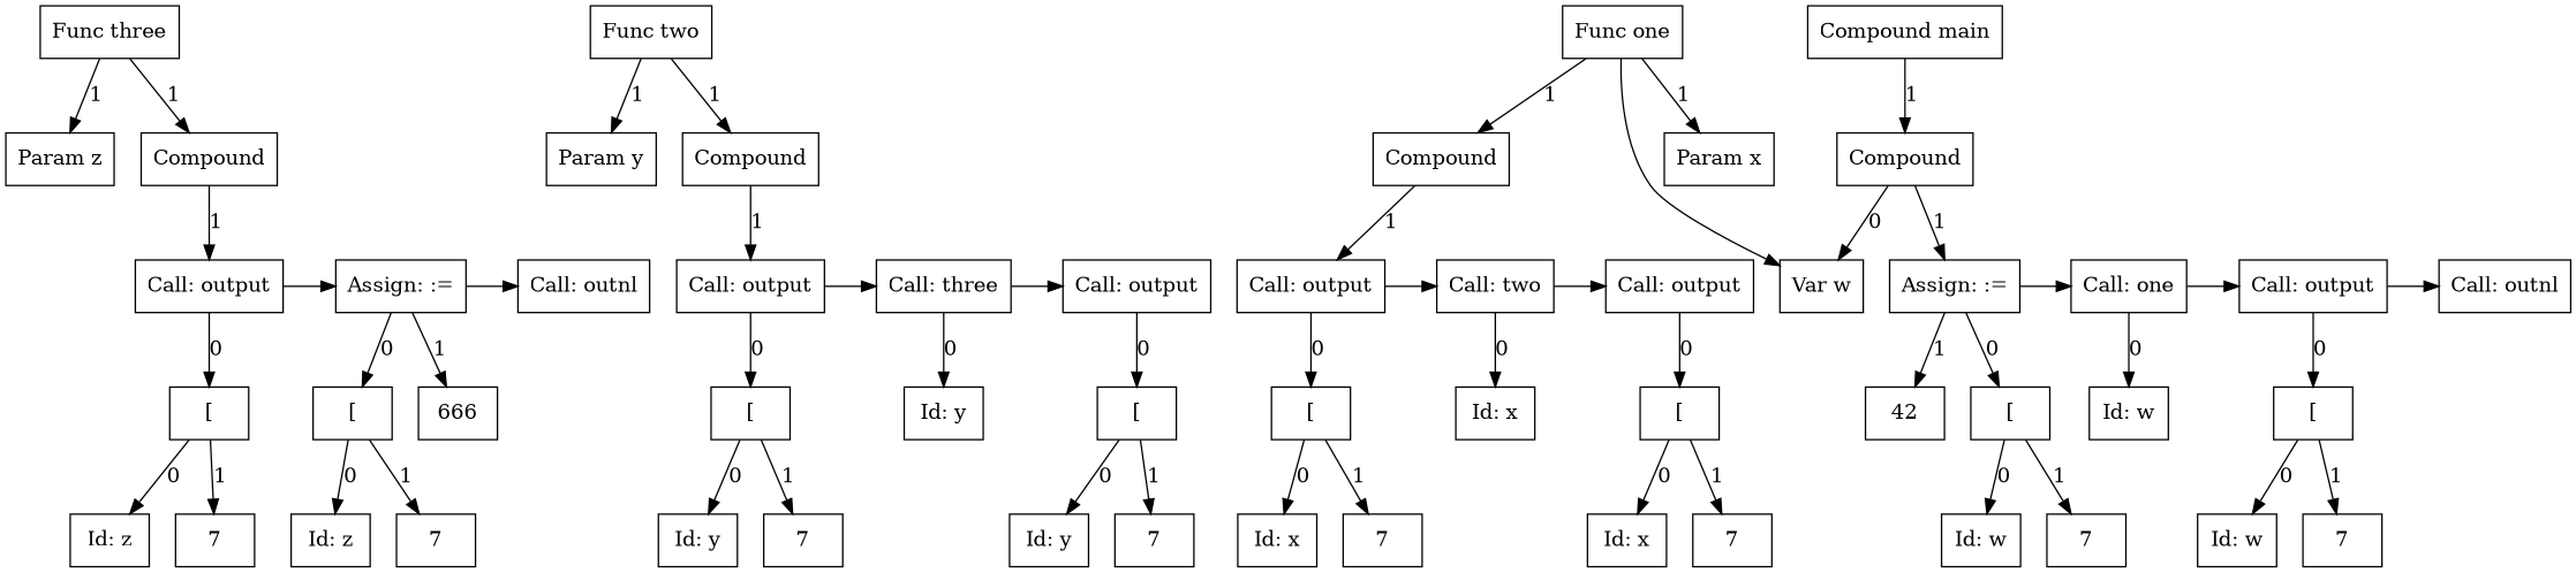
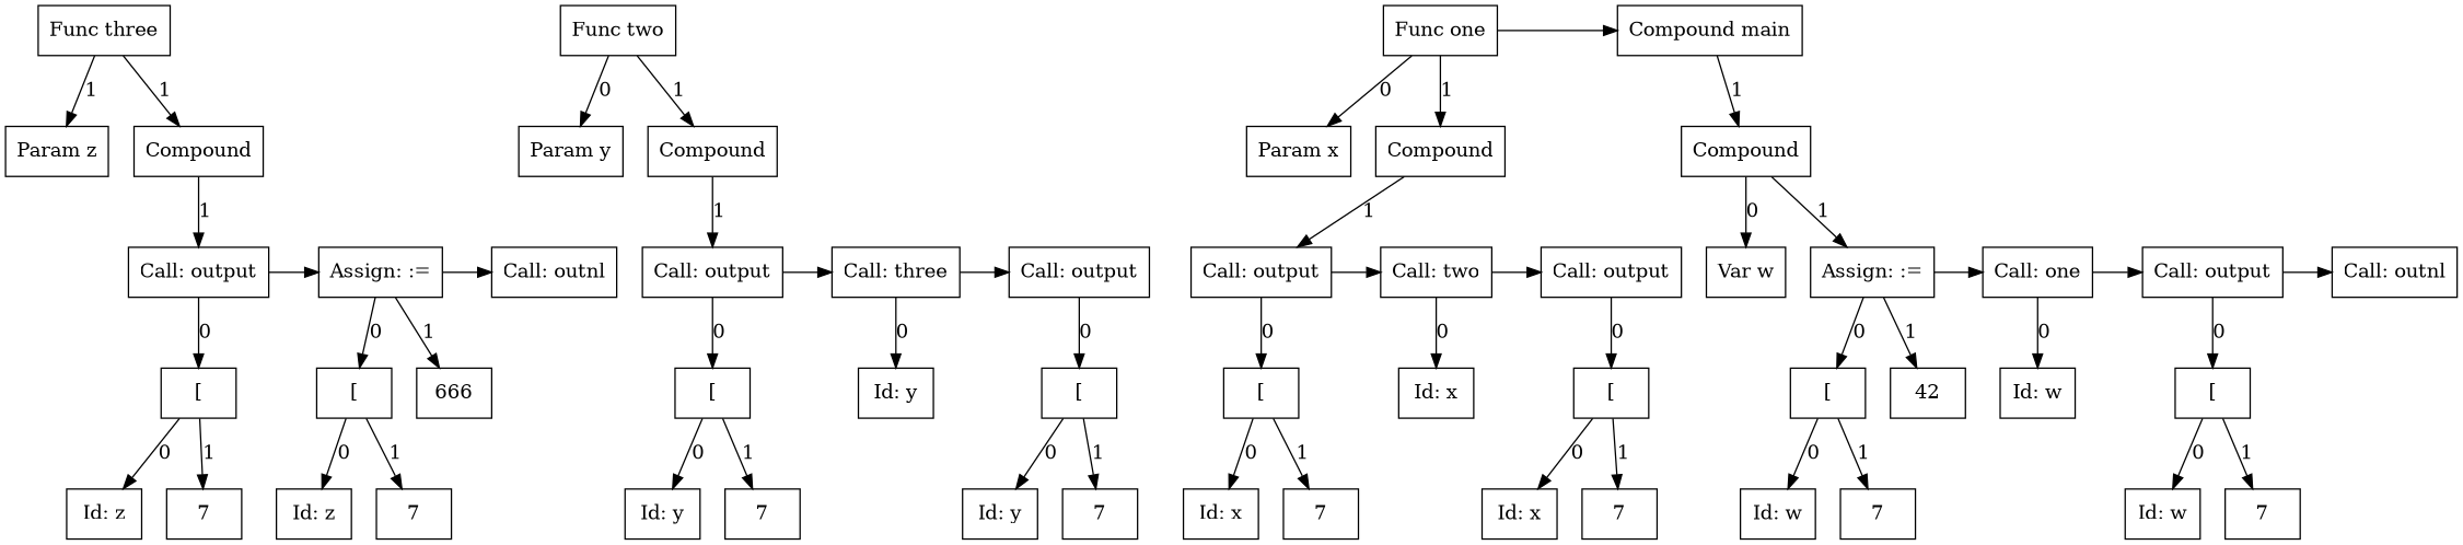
  digraph {
    node [shape=box]
    n1 [label="Param z"]
    n2 [label=Compound]
    n3 [label="Func three"]
    n4 [label="Call: output"]
    n5 [label="["]
    n6 [label="Id: z"]
    n7 [label=7]
    n8 [label="Assign: :="]
    n9 [label="Call: outnl"]
    n10 [label="["]
    n11 [label=666]
    n12 [label="Id: z"]
    n13 [label=7]
    n14 [label="Func two"]
    n15 [label="Func one"]
    n16 [label="Compound main"]
    n17 [label="Param y"]
    n18 [label=Compound]
    n19 [label="Call: output"]
    n20 [label="["]
    n21 [label="Call: output"]
    n22 [label="Param x"]
    n23 [label=Compound]
    n24 [label="Id: y"]
    n25 [label=7]
    n26 [label="Call: three"]
    n27 [label="Call: output"]
    n28 [label="Id: y"]
    n29 [label="["]
    n30 [label="Id: y"]
    n31 [label=7]
    n32 [label="["]
    n33 [label="Id: x"]
    n34 [label=7]
    n35 [label="Call: two"]
    n36 [label="Call: output"]
    n37 [label="Id: x"]
    n38 [label="Id: x"]
    n39 [label=7]
    n40 [label="["]
    n41 [label="["]
    n42 [label=42]
    n43 [label=Compound]
    n44 [label="Var w"]
    n45 [label="Assign: :="]
    n46 [label="Id: w"]
    n47 [label=7]
    n48 [label="Call: one"]
    n49 [label="Call: output"]
    n50 [label="Call: outnl"]
    n51 [label="Id: w"]
    n52 [label="["]
    n53 [label="Id: w"]
    n54 [label=7]
    subgraph sub_1 {
      ordering=out
      rank=same
      rankdir=LR
      n1
      n2
    }
    subgraph sub_2 {
      rankdir=TB
      n1
      n2
      n3
    }
    subgraph sub_3 {
      ordering=out
      rank=same
      rankdir=LR
      n4
    }
    subgraph sub_4 {
      rankdir=TB
      n2
      n4
    }
    subgraph sub_5 {
      ordering=out
      rank=same
      rankdir=LR
      n5
    }
    subgraph sub_6 {
      rankdir=TB
      n4
      n5
    }
    subgraph sub_7 {
      ordering=out
      rank=same
      rankdir=LR
      n6
      n7
    }
    subgraph sub_8 {
      rankdir=TB
      n5
      n6
      n7
    }
    subgraph sub_9 {
      rank=same
      rankdir=LR
      n4
      n8
      n9
    }
    subgraph sub_10 {
      rankdir=LR
      n4
      n8
      n9
    }
    subgraph sub_11 {
      ordering=out
      rank=same
      rankdir=LR
      n10
      n11
    }
    subgraph sub_12 {
      rankdir=TB
      n8
      n10
      n11
    }
    subgraph sub_13 {
      ordering=out
      rank=same
      rankdir=LR
      n12
      n13
    }
    subgraph sub_14 {
      rankdir=TB
      n10
      n12
      n13
    }
    subgraph sub_15 {
      rank=same
      rankdir=LR
      n3
      n14
      n15
      n16
    }
    subgraph sub_16 {
      rankdir=LR
      n3
      n14
      n15
      n16
    }
    subgraph sub_17 {
      ordering=out
      rank=same
      rankdir=LR
      n17
      n18
    }
    subgraph sub_18 {
      rankdir=TB
      n14
      n17
      n18
    }
    subgraph sub_19 {
      ordering=out
      rank=same
      rankdir=LR
      n19
    }
    subgraph sub_20 {
      rankdir=TB
      n18
      n19
    }
    subgraph sub_21 {
      ordering=out
      rank=same
      rankdir=LR
      n20
    }
    subgraph sub_22 {
      rankdir=TB
      n19
      n20
    }
    subgraph sub_23 {
      ordering=out
      rank=same
      rankdir=LR
      n21
    }
    subgraph sub_24 {
      ordering=out
      rank=same
      rankdir=LR
      n22
      n23
    }
    subgraph sub_25 {
      ordering=out
      rank=same
      rankdir=LR
      n24
      n25
    }
    subgraph sub_26 {
      rankdir=TB
      n20
      n24
      n25
    }
    subgraph sub_27 {
      rank=same
      rankdir=LR
      n19
      n26
      n27
    }
    subgraph sub_28 {
      rankdir=LR
      n19
      n26
      n27
    }
    subgraph sub_29 {
      ordering=out
      rank=same
      rankdir=LR
      n28
    }
    subgraph sub_30 {
      rankdir=TB
      n26
      n28
    }
    subgraph sub_31 {
      ordering=out
      rank=same
      rankdir=LR
      n29
    }
    subgraph sub_32 {
      rankdir=TB
      n27
      n29
    }
    subgraph sub_33 {
      ordering=out
      rank=same
      rankdir=LR
      n30
      n31
    }
    subgraph sub_34 {
      rankdir=TB
      n29
      n30
      n31
    }
    subgraph sub_35 {
      rankdir=TB
      n15
      n22
      n23
    }
    subgraph sub_36 {
      rankdir=TB
      n21
      n23
    }
    subgraph sub_37 {
      ordering=out
      rank=same
      rankdir=LR
      n32
    }
    subgraph sub_38 {
      rankdir=TB
      n21
      n32
    }
    subgraph sub_39 {
      ordering=out
      rank=same
      rankdir=LR
      n33
      n34
    }
    subgraph sub_40 {
      rankdir=TB
      n32
      n33
      n34
    }
    subgraph sub_41 {
      rank=same
      rankdir=LR
      n21
      n35
      n36
    }
    subgraph sub_42 {
      rankdir=LR
      n21
      n35
      n36
    }
    subgraph sub_43 {
      ordering=out
      rank=same
      rankdir=LR
      n37
    }
    subgraph sub_44 {
      ordering=out
      rank=same
      rankdir=LR
      n38
      n39
    }
    subgraph sub_45 {
      rankdir=TB
      n35
      n37
    }
    subgraph sub_46 {
      ordering=out
      rank=same
      rankdir=LR
      n40
    }
    subgraph sub_47 {
      rankdir=TB
      n36
      n40
    }
    subgraph sub_48 {
      ordering=out
      rank=same
      rankdir=LR
      n41
      n42
    }
    subgraph sub_49 {
      rankdir=TB
      n38
      n39
      n40
    }
    subgraph sub_50 {
      ordering=out
      rank=same
      rankdir=LR
      n43
    }
    subgraph sub_51 {
      rankdir=TB
      n16
      n43
    }
    subgraph sub_52 {
      ordering=out
      rank=same
      rankdir=LR
      n44
      n45
    }
    subgraph sub_53 {
      rankdir=TB
      n43
      n44
      n45
    }
    subgraph sub_54 {
      rankdir=TB
      n41
      n42
      n45
    }
    subgraph sub_55 {
      ordering=out
      rank=same
      rankdir=LR
      n46
      n47
    }
    subgraph sub_56 {
      rankdir=TB
      n41
      n46
      n47
    }
    subgraph sub_57 {
      rank=same
      rankdir=LR
      n45
      n48
      n49
      n50
    }
    subgraph sub_58 {
      rankdir=LR
      n45
      n48
      n49
      n50
    }
    subgraph sub_59 {
      ordering=out
      rank=same
      rankdir=LR
      n51
    }
    subgraph sub_60 {
      rankdir=TB
      n48
      n51
    }
    subgraph sub_61 {
      ordering=out
      rank=same
      rankdir=LR
      n52
    }
    subgraph sub_62 {
      rankdir=TB
      n49
      n52
    }
    subgraph sub_63 {
      ordering=out
      rank=same
      rankdir=LR
      n53
      n54
    }
    subgraph sub_64 {
      rankdir=TB
      n52
      n53
      n54
    }
    n2 -> n4 [label=1]
    n3 -> n1 [label=1]
    n3 -> n2 [label=1]
    n4 -> n5 [label=0]
    n4 -> n8
    n5 -> n6 [label=0]
    n5 -> n7 [label=1]
    n8 -> n9
    n8 -> n10 [label=0]
    n8 -> n11 [label=1]
    n10 -> n12 [label=0]
    n10 -> n13 [label=1]
-   n14 -> n17 [label=1]
+   n14 -> n17 [label=0]
    n14 -> n18 [label=1]
-   n15 -> n44
-   n15 -> n22 [label=1]
+   n15 -> n16
+   n15 -> n22 [label=0]
    n15 -> n23 [label=1]
    n16 -> n43 [label=1]
    n18 -> n19 [label=1]
    n19 -> n20 [label=0]
    n19 -> n26
    n20 -> n24 [label=0]
    n20 -> n25 [label=1]
    n21 -> n32 [label=0]
    n21 -> n35
    n23 -> n21 [label=1]
    n26 -> n27
    n26 -> n28 [label=0]
    n27 -> n29 [label=0]
    n29 -> n30 [label=0]
    n29 -> n31 [label=1]
    n32 -> n33 [label=0]
    n32 -> n34 [label=1]
    n35 -> n36
    n35 -> n37 [label=0]
    n36 -> n40 [label=0]
    n40 -> n38 [label=0]
    n40 -> n39 [label=1]
    n41 -> n46 [label=0]
    n41 -> n47 [label=1]
    n43 -> n44 [label=0]
    n43 -> n45 [label=1]
    n45 -> n41 [label=0]
    n45 -> n42 [label=1]
    n45 -> n48
    n48 -> n49
    n48 -> n51 [label=0]
    n49 -> n50
    n49 -> n52 [label=0]
    n52 -> n53 [label=0]
    n52 -> n54 [label=1]
  }
